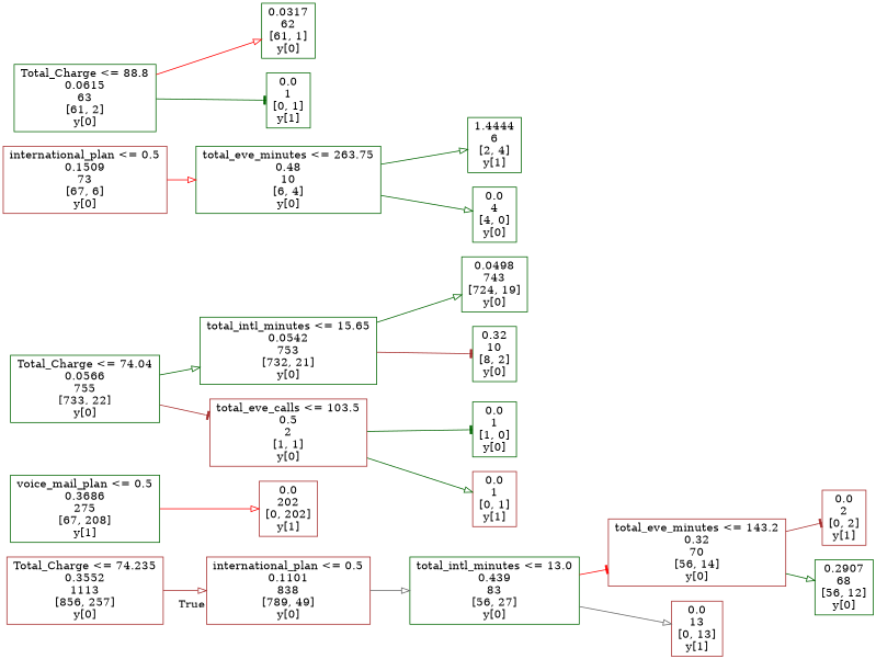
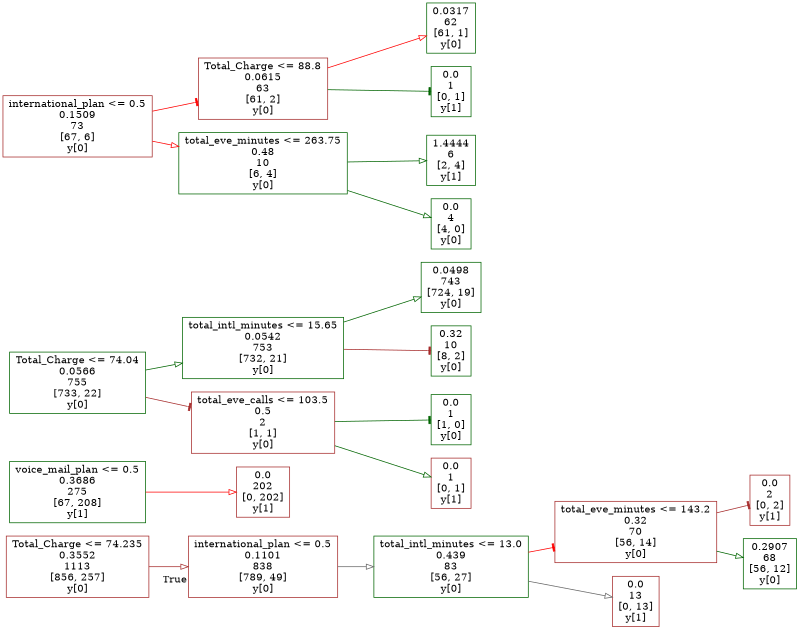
  digraph {
    rankdir=LR
    node [color=darkgreen shape=box]
    edge [arrowhead=onormal color=darkgreen]
    n1 [color=brown label="Total_Charge <= 74.235\n0.3552\n1113\n[856, 257]\ny[0]"]
    n2 [color=brown label="international_plan <= 0.5\n0.1101\n838\n[789, 49]\ny[0]"]
    n3 [label="total_intl_minutes <= 13.0\n0.439\n83\n[56, 27]\ny[0]"]
    n4 [label="voice_mail_plan <= 0.5\n0.3686\n275\n[67, 208]\ny[1]"]
    n5 [color=brown label="0.0\n202\n[0, 202]\ny[1]"]
    n6 [label="Total_Charge <= 74.04\n0.0566\n755\n[733, 22]\ny[0]"]
    n7 [label="total_intl_minutes <= 15.65\n0.0542\n753\n[732, 21]\ny[0]"]
    n8 [color=brown label="total_eve_calls <= 103.5\n0.5\n2\n[1, 1]\ny[0]"]
    n9 [color=brown label="total_eve_minutes <= 143.2\n0.32\n70\n[56, 14]\ny[0]"]
    n10 [color=brown label="0.0\n13\n[0, 13]\ny[1]"]
    n11 [label="0.0498\n743\n[724, 19]\ny[0]"]
    n12 [label="0.32\n10\n[8, 2]\ny[0]"]
    n13 [label="0.0\n1\n[1, 0]\ny[0]"]
    n14 [color=brown label="0.0\n1\n[0, 1]\ny[1]"]
    n15 [color=brown label="0.0\n2\n[0, 2]\ny[1]"]
    n16 [label="0.2907\n68\n[56, 12]\ny[0]"]
    n17 [color=brown label="international_plan <= 0.5\n0.1509\n73\n[67, 6]\ny[0]"]
-   n18 [label="Total_Charge <= 88.8\n0.0615\n63\n[61, 2]\ny[0]"]
+   n18 [color=brown label="Total_Charge <= 88.8\n0.0615\n63\n[61, 2]\ny[0]"]
    n19 [label="total_eve_minutes <= 263.75\n0.48\n10\n[6, 4]\ny[0]"]
    n20 [label="0.0317\n62\n[61, 1]\ny[0]"]
    n21 [label="0.0\n1\n[0, 1]\ny[1]"]
    n22 [label="1.4444\n6\n[2, 4]\ny[1]"]
    n23 [label="0.0\n4\n[4, 0]\ny[0]"]
    n1 -> n2 [color=brown headlabel=True labelangle=45 labeldistance=2.5]
    n2 -> n3 [color=gray40]
    n3 -> n9 [arrowhead=tee color=red]
    n3 -> n10 [color=gray40]
    n4 -> n5 [color=red]
    n6 -> n7
    n6 -> n8 [arrowhead=tee color=brown]
    n7 -> n11
    n7 -> n12 [arrowhead=tee color=brown]
    n8 -> n13 [arrowhead=tee]
    n8 -> n14
    n9 -> n15 [arrowhead=tee color=brown]
    n9 -> n16
+   n17 -> n18 [arrowhead=tee color=red]
    n17 -> n19 [color=red]
    n18 -> n20 [color=red]
    n18 -> n21 [arrowhead=tee]
    n19 -> n22
    n19 -> n23
  }
